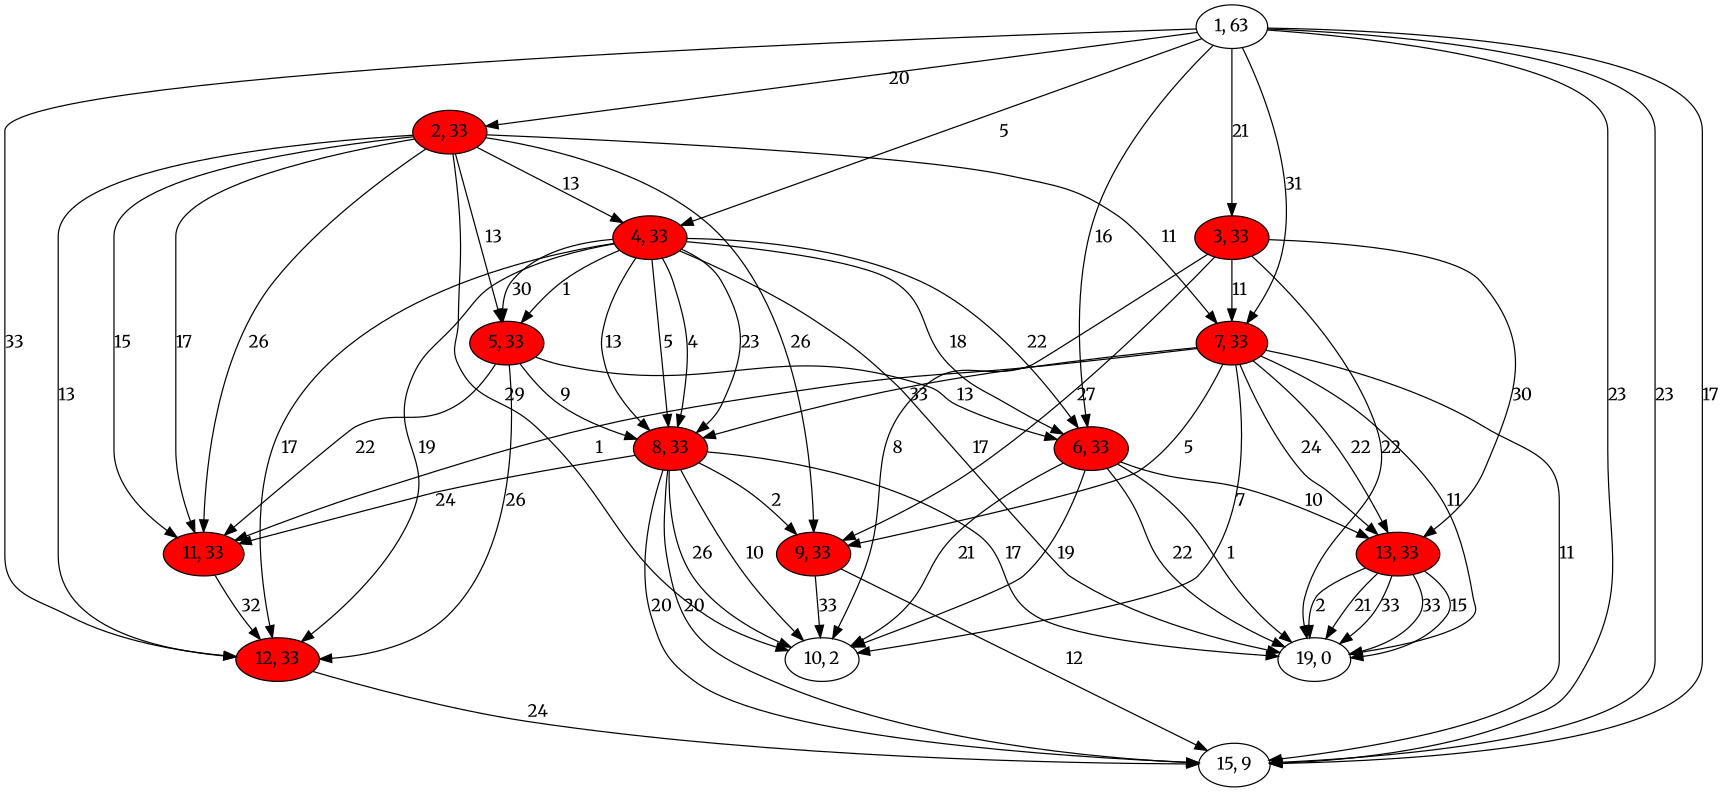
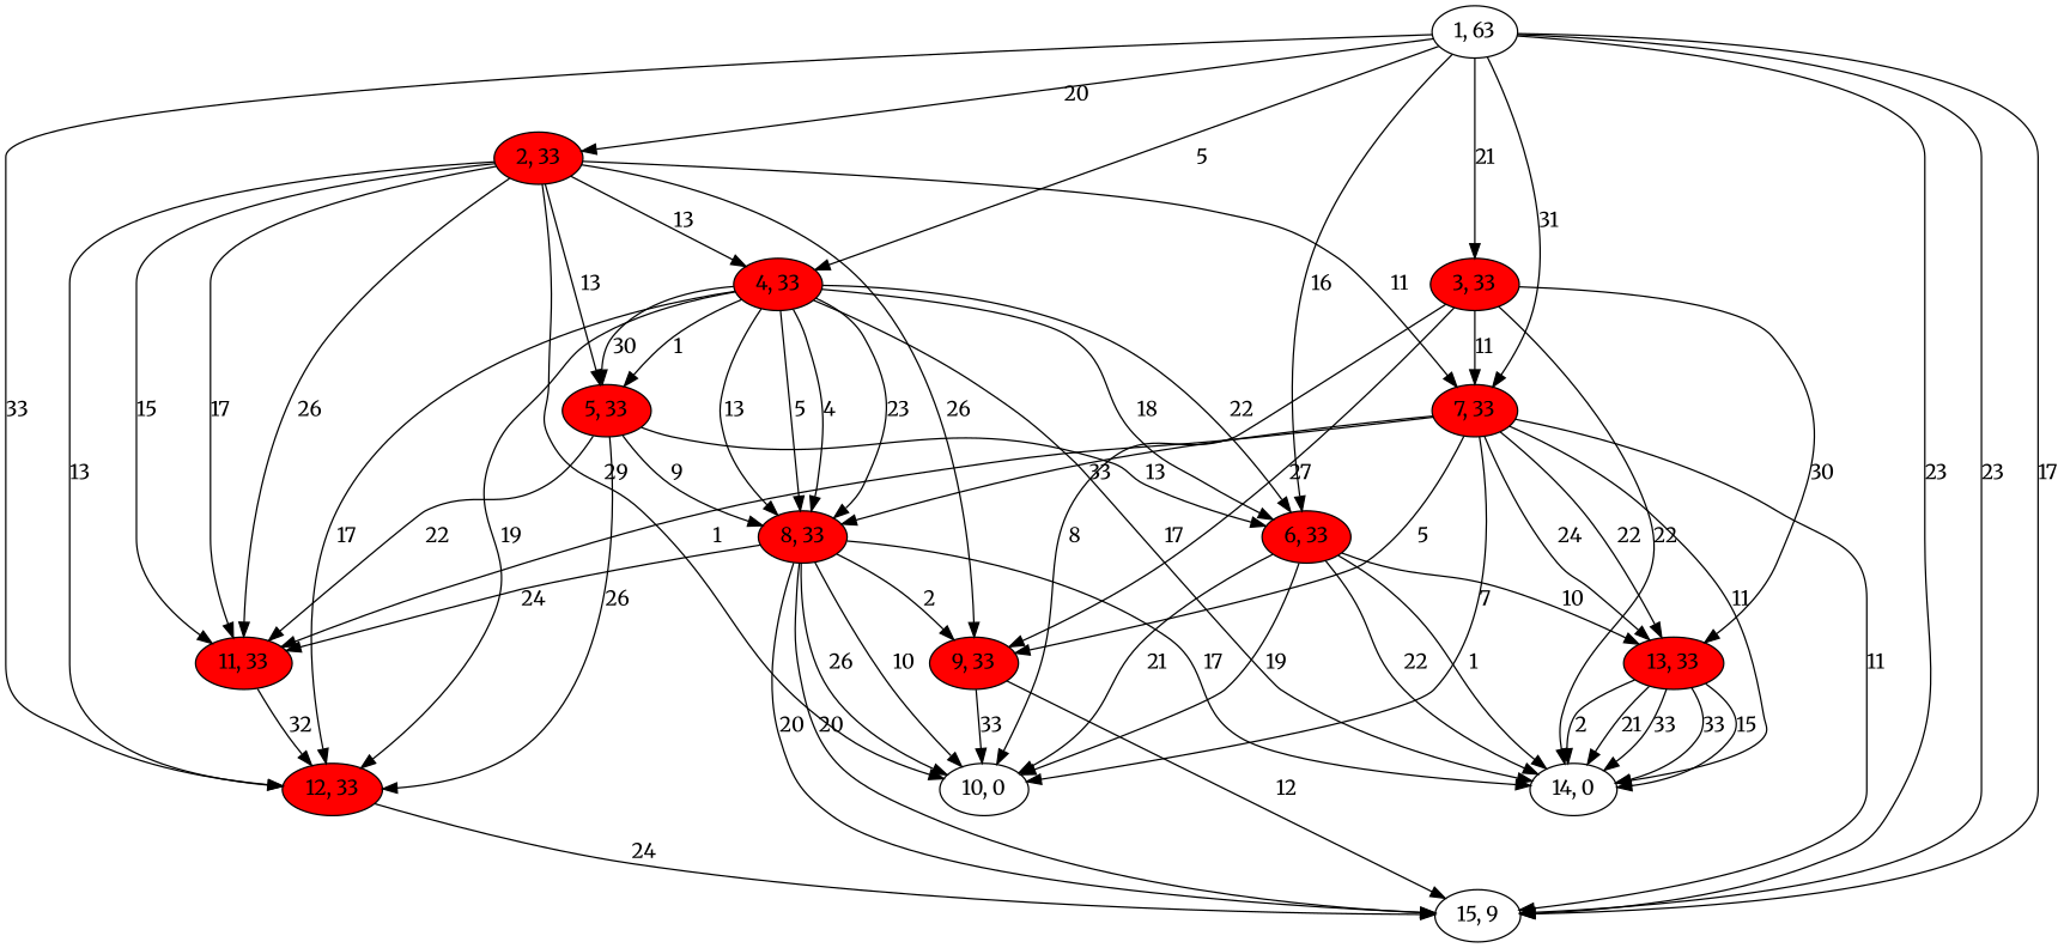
  digraph {
    fontname=Merriweather
    node [fontname=Merriweather fillcolor=red style=filled]
    edge [fontname=Merriweather]
    n1 [label="1, 63" fillcolor="" style=""]
    n2 [label="2, 33"]
    n3 [label="3, 33"]
    n4 [label="4, 33"]
    n5 [label="6, 33"]
    n6 [label="7, 33"]
    n7 [label="12, 33"]
    n8 [label="15, 9" fillcolor="" style=""]
    n9 [label="5, 33"]
    n10 [label="9, 33"]
-   n11 [label="10, 2" fillcolor="" style=""]
+   n11 [label="10, 0" fillcolor="" style=""]
    n12 [label="11, 33"]
    n13 [label="13, 33"]
-   n14 [label="19, 0" fillcolor="" style=""]
+   n14 [label="14, 0" fillcolor="" style=""]
    n15 [label="8, 33"]
    n1 -> n2 [label=20]
    n1 -> n3 [label=21]
    n1 -> n4 [label=5]
    n1 -> n5 [label=16]
    n1 -> n6 [label=31]
    n1 -> n7 [label=33]
    n1 -> n8 [label=23]
    n1 -> n8 [label=23]
    n1 -> n8 [label=17]
    n2 -> n4 [label=13]
    n2 -> n6 [label=11]
    n2 -> n7 [label=13]
    n2 -> n9 [label=13]
    n2 -> n10 [label=26]
    n2 -> n11 [label=29]
    n2 -> n12 [label=26]
    n2 -> n12 [label=17]
    n2 -> n12 [label=15]
    n3 -> n6 [label=11]
    n3 -> n10 [label=27]
    n3 -> n11 [label=8]
    n3 -> n13 [label=30]
    n3 -> n14 [label=22]
    n4 -> n5 [label=18]
    n4 -> n5 [label=22]
    n4 -> n7 [label=19]
    n4 -> n7 [label=17]
    n4 -> n9 [label=30]
    n4 -> n9 [label=1]
    n4 -> n14 [label=17]
    n4 -> n15 [label=13]
    n4 -> n15 [label=23]
    n4 -> n15 [label=5]
    n4 -> n15 [label=4]
    n5 -> n11 [label=21]
    n5 -> n11 [label=19]
    n5 -> n13 [label=10]
    n5 -> n14 [label=1]
    n5 -> n14 [label=22]
    n6 -> n8 [label=11]
    n6 -> n10 [label=5]
    n6 -> n11 [label=7]
    n6 -> n12 [label=1]
    n6 -> n13 [label=24]
    n6 -> n13 [label=22]
    n6 -> n14 [label=11]
    n6 -> n15 [label=33]
    n7 -> n8 [label=24]
    n9 -> n5 [label=13]
    n9 -> n7 [label=26]
    n9 -> n12 [label=22]
    n9 -> n15 [label=9]
    n10 -> n8 [label=12]
    n10 -> n11 [label=33]
    n12 -> n7 [label=32]
    n13 -> n14 [label=33]
    n13 -> n14 [label=15]
    n13 -> n14 [label=2]
    n13 -> n14 [label=21]
    n13 -> n14 [label=33]
    n15 -> n8 [label=20]
    n15 -> n8 [label=20]
    n15 -> n10 [label=2]
    n15 -> n11 [label=10]
    n15 -> n11 [label=26]
    n15 -> n12 [label=24]
    n15 -> n14 [label=17]
  }
